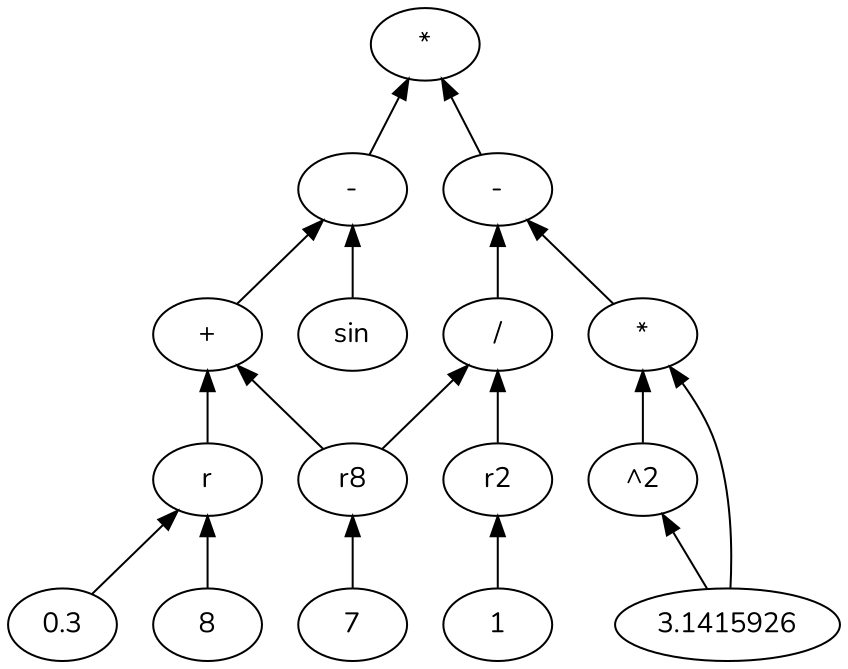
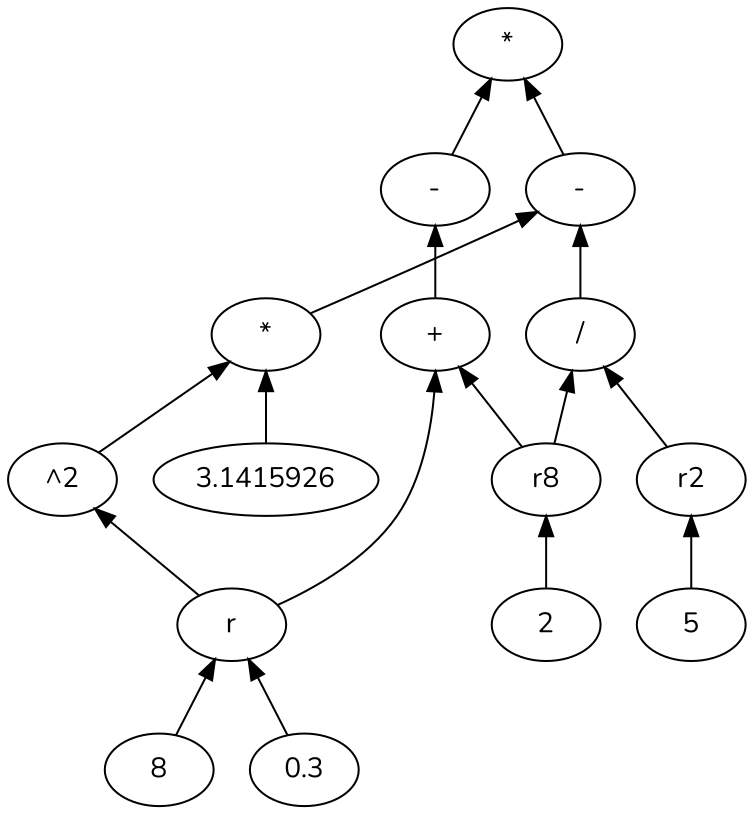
  digraph {
    fontname=Nunito
    rankdir=BT
    node [fontname=Nunito]
    edge [fontname=Nunito]
    n1 [label=8]
    n2 [label=r]
    n3 [label="+"]
    n4 [label="^2"]
    n5 [label="-"]
    n6 [label="*"]
-   n7 [label=7]
+   n7 [label=2]
    n8 [label=r8]
    n9 [label="/"]
    n10 [label="-"]
-   n11 [label=1]
+   n11 [label=5]
    n12 [label=r2]
    n13 [label="*"]
    n14 [label=0.3]
-   n15 [label=sin]
    n16 [label=3.1415926]
    n1 -> n2
    n2 -> n3
-   n16 -> n4
+   n2 -> n4
    n3 -> n5
    n4 -> n6
    n5 -> n13
    n6 -> n10
    n7 -> n8
    n8 -> n3
    n8 -> n9
    n9 -> n10
    n10 -> n13
    n11 -> n12
    n12 -> n9
    n14 -> n2
-   n15 -> n5
    n16 -> n6
  }
